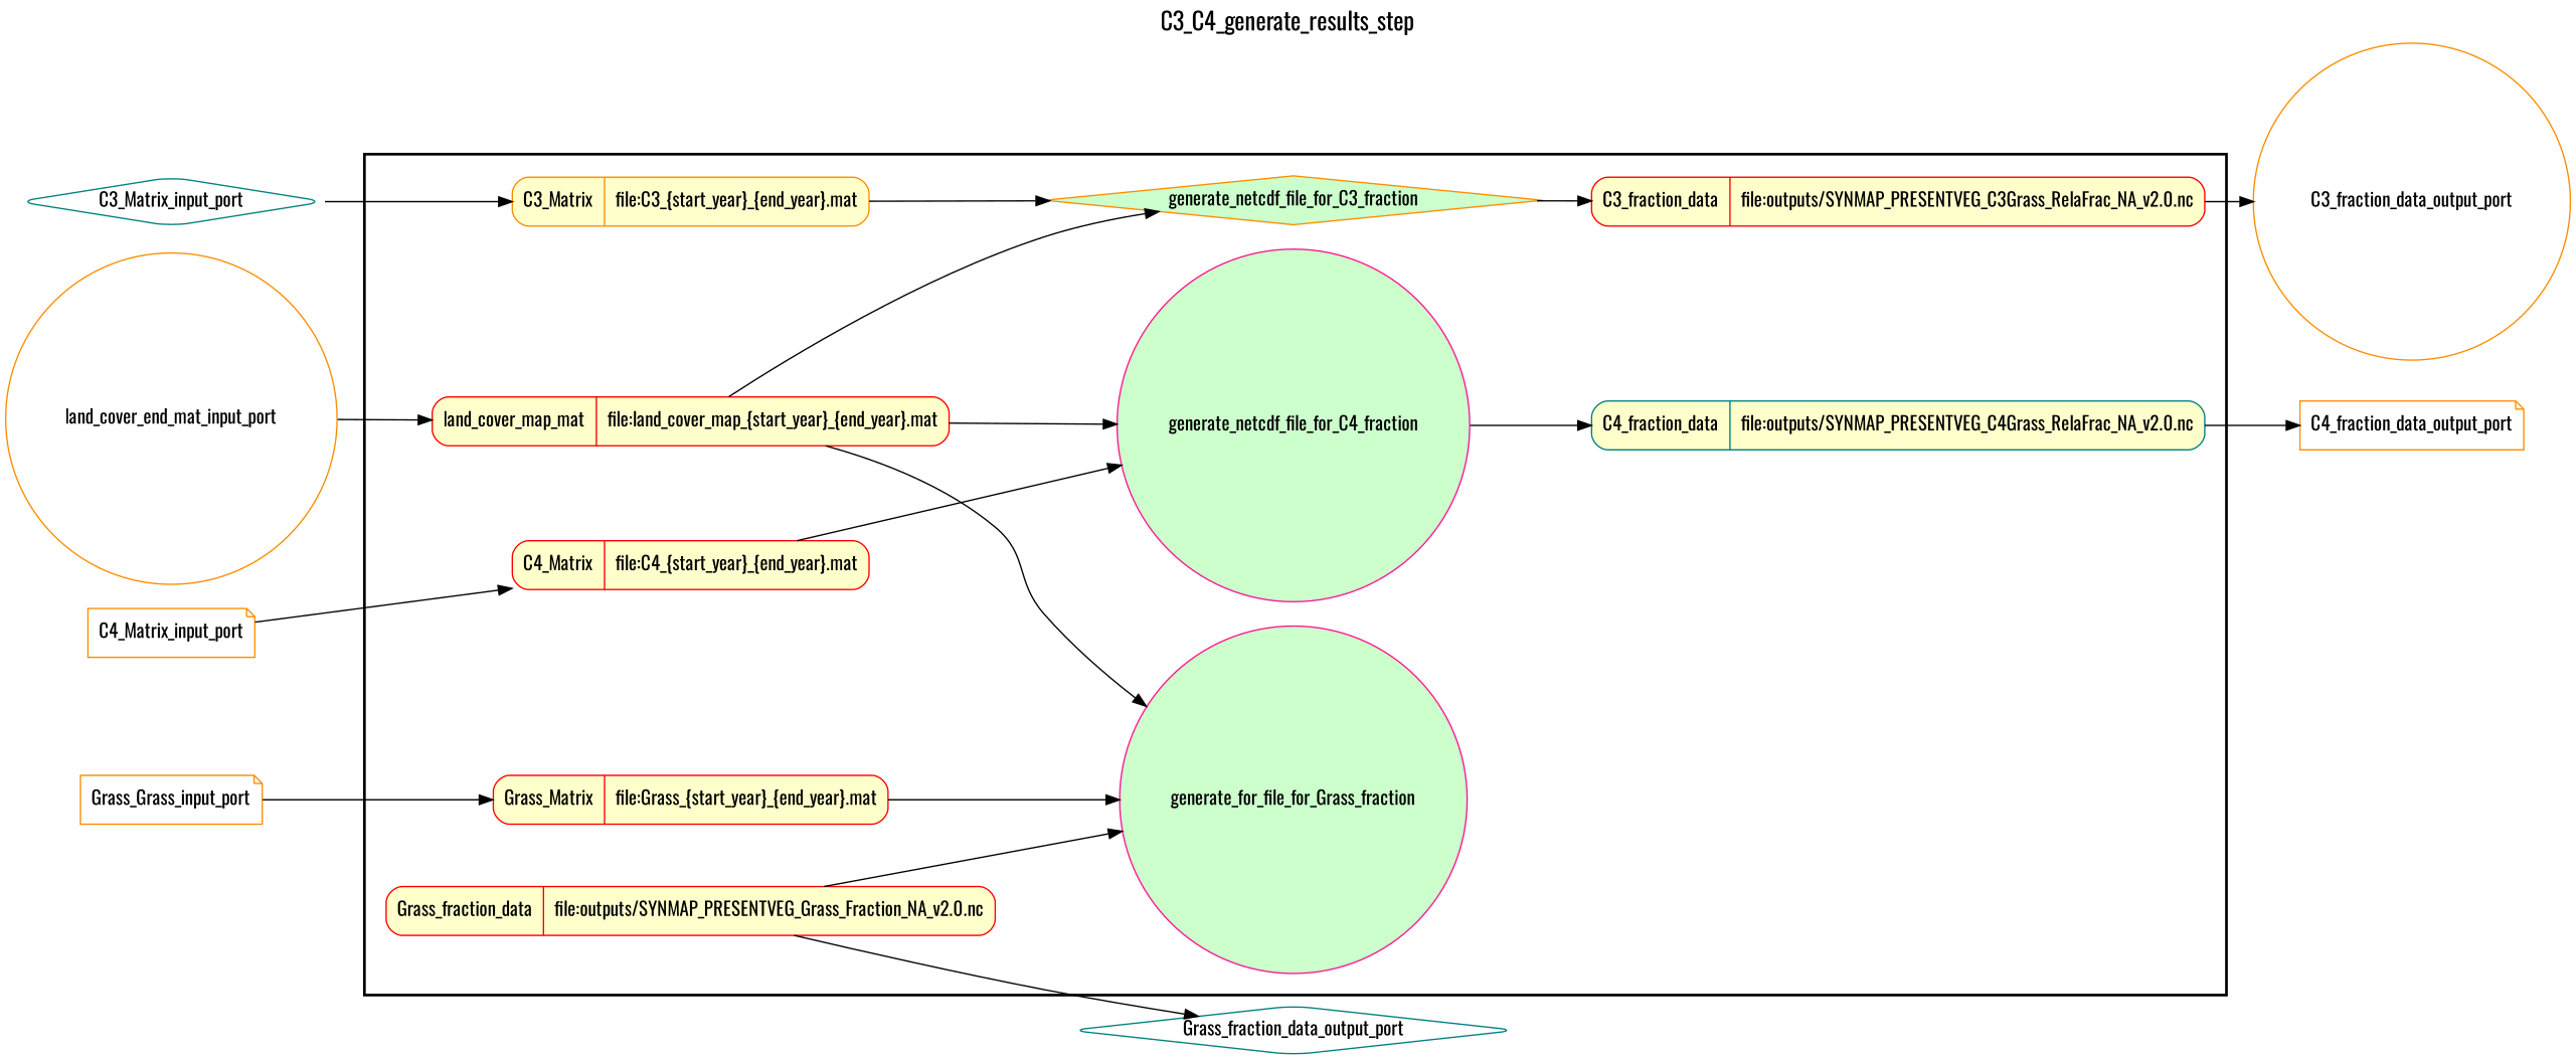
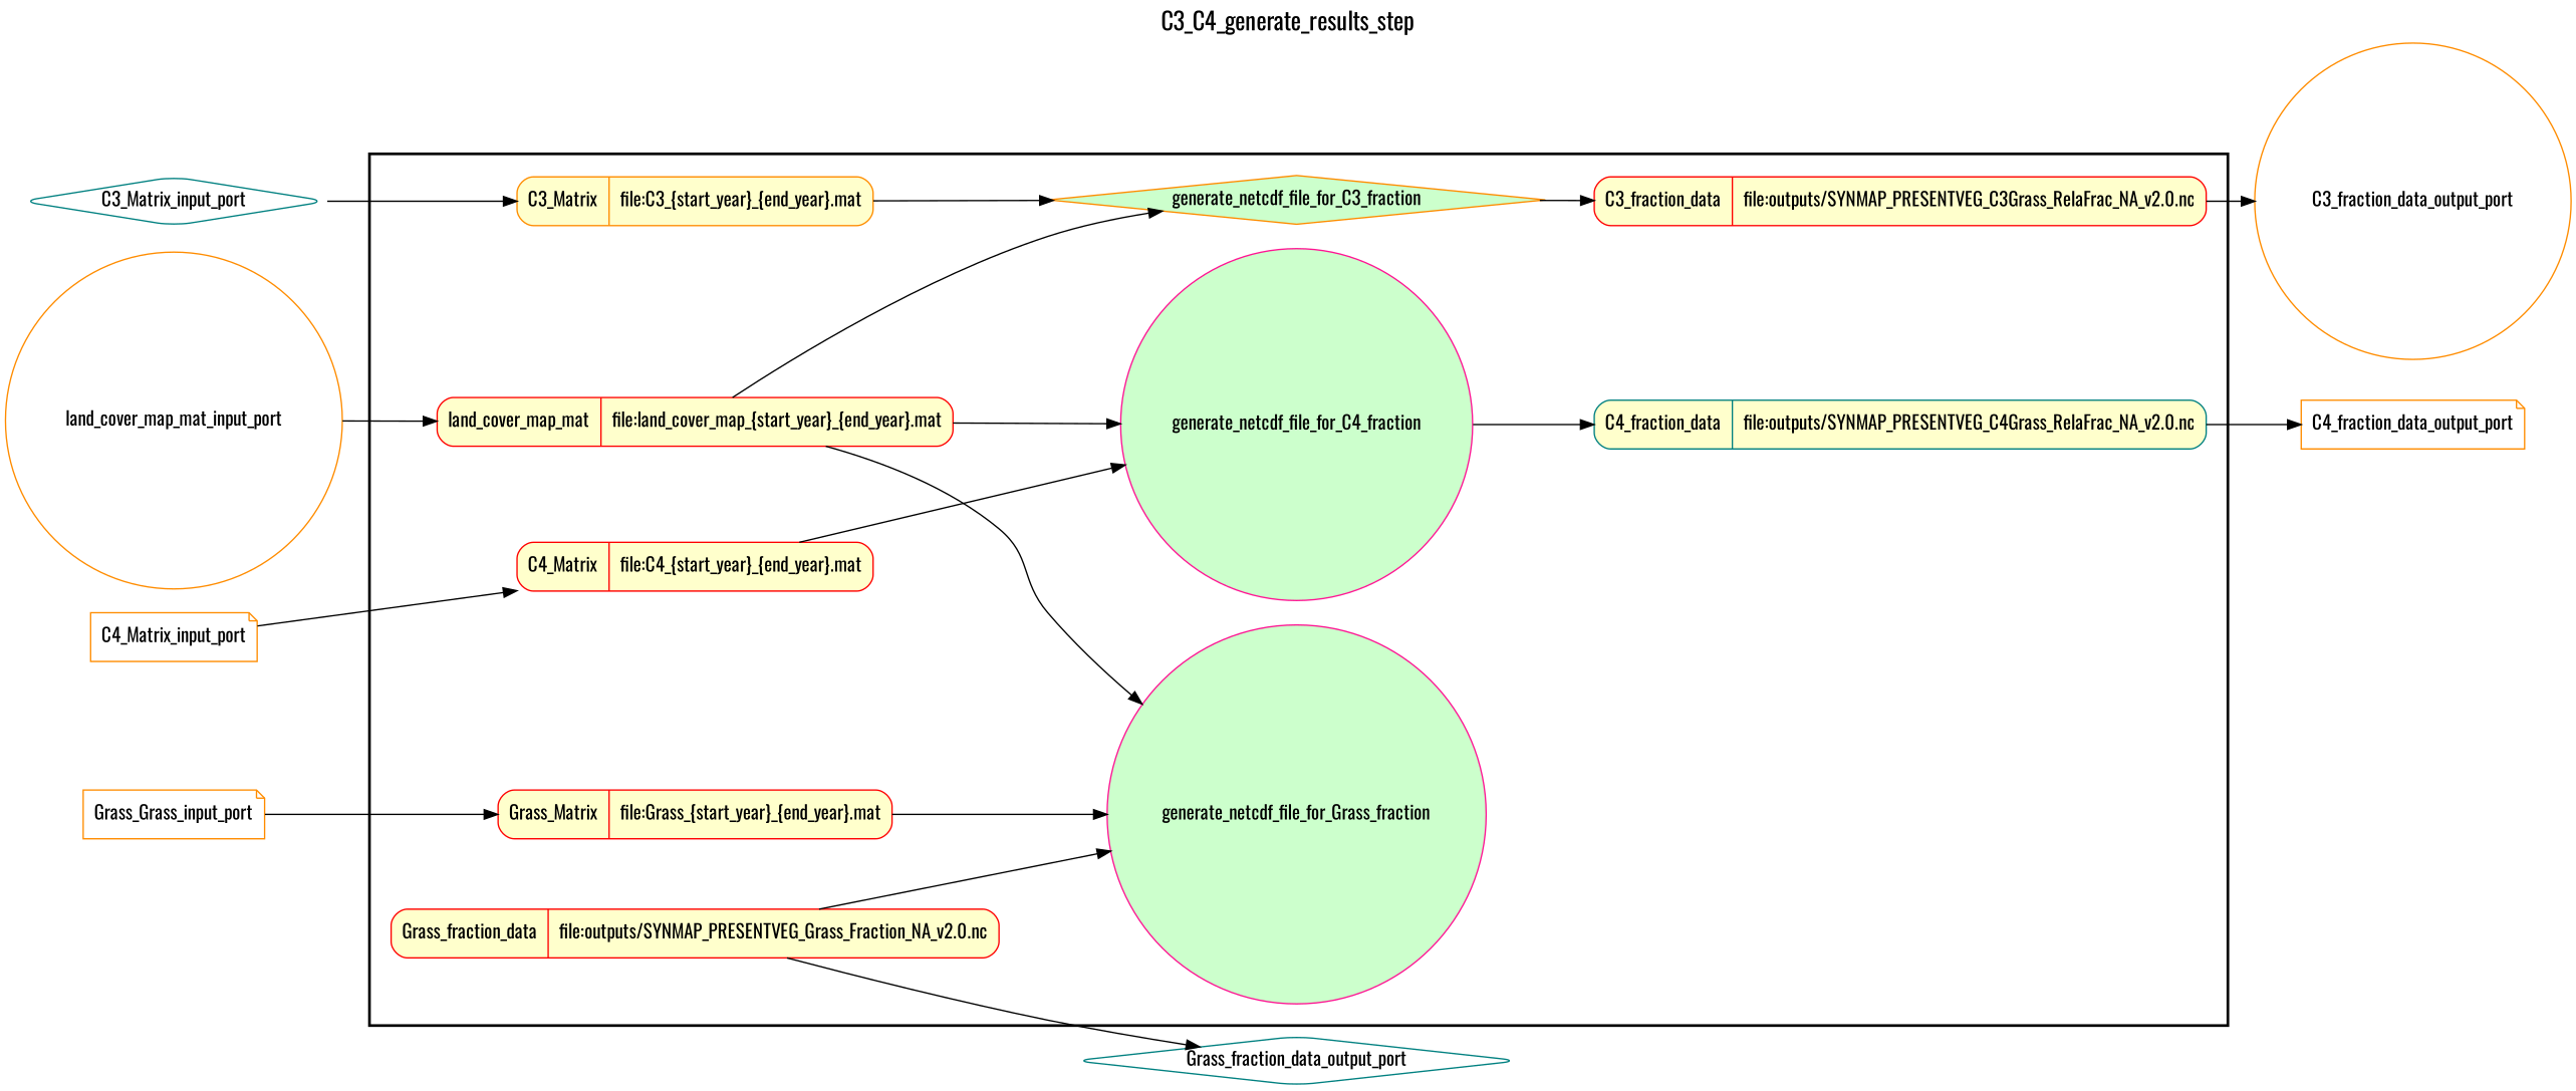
  digraph {
    fontname=Oswald
    fontsize=18
    label=C3_C4_generate_results_step
    labelloc=t
    rankdir=LR
    node [color=darkorange fillcolor="#FFFFCC" fontname=Oswald peripheries=1 shape=record style="rounded,filled"]
    edge [fontname=Oswald]
    generate_netcdf_file_for_C3_fraction [fillcolor="#CCFFCC" shape=diamond style=filled]
    n2 [color=red label="{<f0> C3_fraction_data |<f1> file\:outputs/SYNMAP_PRESENTVEG_C3Grass_RelaFrac_NA_v2.0.nc}" rankdir=LR]
    generate_netcdf_file_for_C4_fraction [color=deeppink fillcolor="#CCFFCC" shape=circle style=filled]
    n4 [color=teal label="{<f0> C4_fraction_data |<f1> file\:outputs/SYNMAP_PRESENTVEG_C4Grass_RelaFrac_NA_v2.0.nc}" rankdir=LR]
-   generate_netcdf_file_for_Grass_fraction [color=deeppink fillcolor="#CCFFCC" shape=circle style=filled label=generate_for_file_for_Grass_fraction]
+   generate_netcdf_file_for_Grass_fraction [color=deeppink fillcolor="#CCFFCC" shape=circle style=filled]
    n6 [color=red label="{<f0> Grass_fraction_data |<f1> file\:outputs/SYNMAP_PRESENTVEG_Grass_Fraction_NA_v2.0.nc}" rankdir=LR]
    n7 [color=red label="{<f0> land_cover_map_mat |<f1> file\:land_cover_map_\{start_year\}_\{end_year\}.mat}" rankdir=LR]
    n8 [label="{<f0> C3_Matrix |<f1> file\:C3_\{start_year\}_\{end_year\}.mat}" rankdir=LR]
    n9 [color=red label="{<f0> C4_Matrix |<f1> file\:C4_\{start_year\}_\{end_year\}.mat}" rankdir=LR]
    n10 [color=red label="{<f0> Grass_Matrix |<f1> file\:Grass_\{start_year\}_\{end_year\}.mat}" rankdir=LR]
    C3_fraction_data_output_port [fillcolor="#FFFFFF" shape=circle width=0.2]
    C4_fraction_data_output_port [fillcolor="#FFFFFF" shape=note width=0.2]
    Grass_fraction_data_output_port [color=teal fillcolor="#FFFFFF" shape=diamond width=0.2]
    n14 [fillcolor="#FFFFFF" label=Grass_Grass_input_port shape=note width=0.2]
-   land_cover_map_mat_input_port [fillcolor="#FFFFFF" shape=circle width=0.2 label=land_cover_end_mat_input_port]
+   land_cover_map_mat_input_port [fillcolor="#FFFFFF" shape=circle width=0.2]
    C3_Matrix_input_port [color=teal fillcolor="#FFFFFF" shape=diamond width=0.2]
    C4_Matrix_input_port [fillcolor="#FFFFFF" shape=note width=0.2]
    subgraph cluster_1 {
      color=black
      label=""
      penwidth=2
      subgraph cluster_2 {
        color=black
        label=""
        penwidth=0
        generate_netcdf_file_for_C3_fraction
        n2
        generate_netcdf_file_for_C4_fraction
        n4
        generate_netcdf_file_for_Grass_fraction
        n6
        n7
        n8
        n9
        n10
      }
    }
    generate_netcdf_file_for_C3_fraction -> n2
    n2 -> C3_fraction_data_output_port
    generate_netcdf_file_for_C4_fraction -> n4
    n4 -> C4_fraction_data_output_port
    n6 -> generate_netcdf_file_for_Grass_fraction
    n6 -> Grass_fraction_data_output_port
    n7 -> generate_netcdf_file_for_C3_fraction
    n7 -> generate_netcdf_file_for_C4_fraction
    n7 -> generate_netcdf_file_for_Grass_fraction
    n8 -> generate_netcdf_file_for_C3_fraction
    n9 -> generate_netcdf_file_for_C4_fraction
    n10 -> generate_netcdf_file_for_Grass_fraction
    n14 -> n10
    land_cover_map_mat_input_port -> n7
    C3_Matrix_input_port -> n8
    C4_Matrix_input_port -> n9
  }
